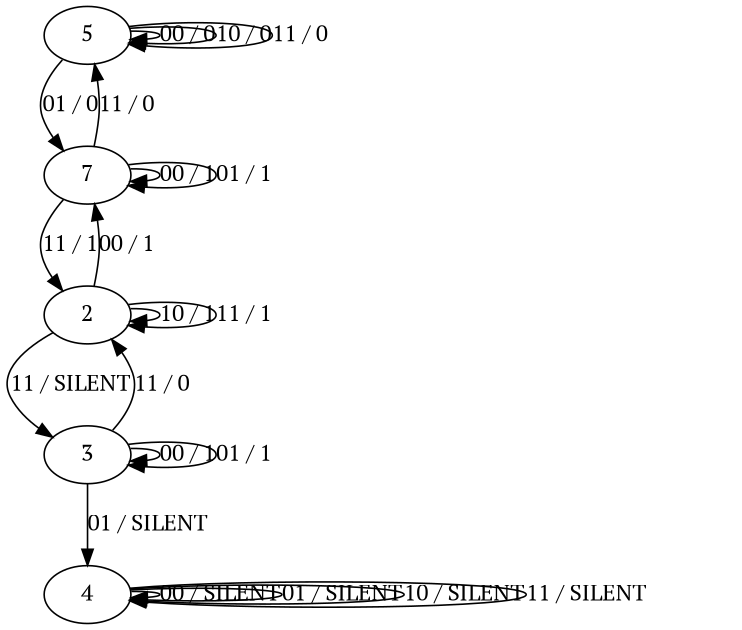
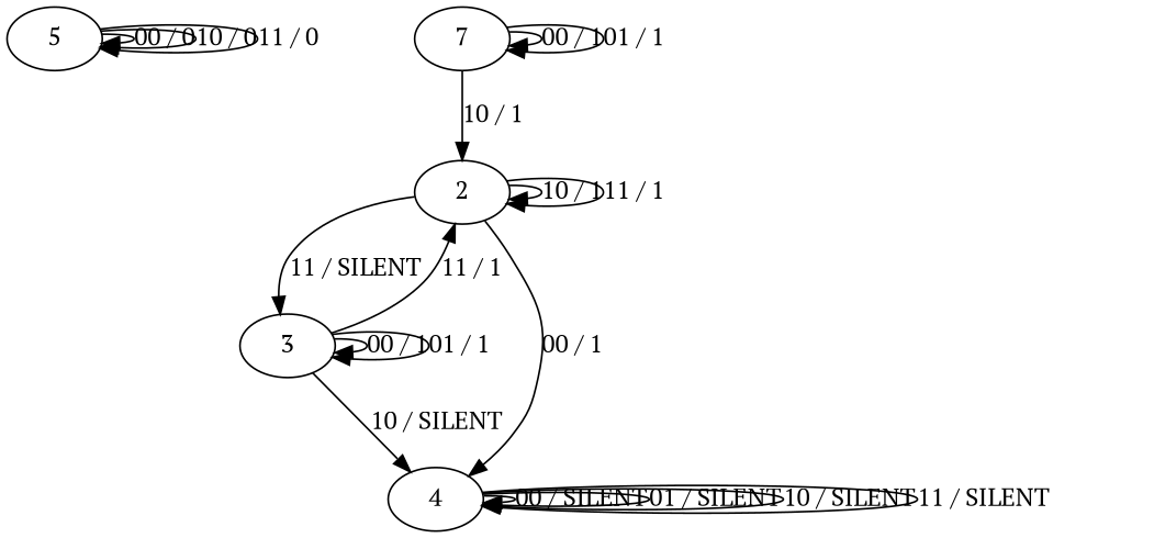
  digraph {
    fontname="PT Serif"
    node [fontname="PT Serif"]
    edge [fontname="PT Serif"]
    n1 [label=5]
    n2 [label=7]
    2
    3
    4
    n1 -> n1 [label="00 / 0"]
    n1 -> n1 [label="10 / 0"]
    n1 -> n1 [label="11 / 0"]
-   n1 -> n2 [label="01 / 0"]
-   n2 -> n1 [label="11 / 0"]
    n2 -> n2 [label="00 / 1"]
    n2 -> n2 [label="01 / 1"]
-   n2 -> 2 [label="11 / 1"]
-   2 -> n2 [label="00 / 1"]
+   n2 -> 2 [label="10 / 1"]
+   2 -> 4 [label="00 / 1"]
    2 -> 2 [label="10 / 1"]
    2 -> 2 [label="11 / 1"]
    2 -> 3 [label="11 / SILENT"]
-   3 -> 2 [label="11 / 0"]
+   3 -> 2 [label="11 / 1"]
    3 -> 3 [label="00 / 1"]
    3 -> 3 [label="01 / 1"]
-   3 -> 4 [label="01 / SILENT"]
+   3 -> 4 [label="10 / SILENT"]
    4 -> 4 [label="00 / SILENT"]
    4 -> 4 [label="01 / SILENT"]
    4 -> 4 [label="10 / SILENT"]
    4 -> 4 [label="11 / SILENT"]
  }
